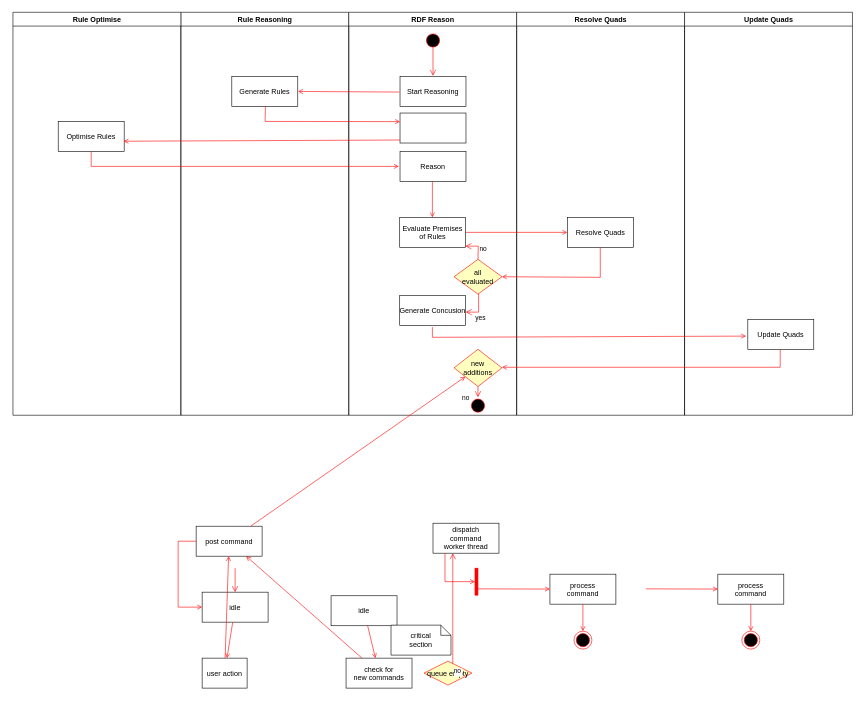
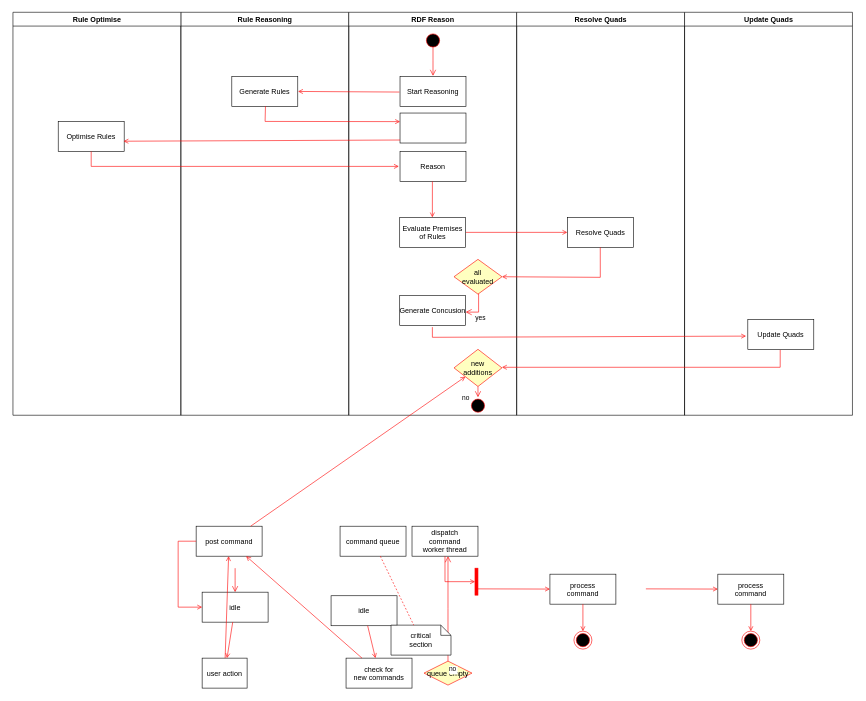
  <mxCell id="0" />
  <mxCell id="1" parent="0" />
  <mxCell id="2" value="" style="edgeStyle=elbowEdgeStyle;elbow=horizontal;verticalAlign=bottom;endArrow=open;endSize=8;strokeColor=#FF0000;endFill=1;rounded=0;exitX=0.5;exitY=1;exitDx=0;exitDy=0;" parent="1" edge="1"><mxGeometry x="450" y="674" as="geometry"><mxPoint x="721" y="126" as="targetPoint" /><mxPoint x="721" y="76" as="sourcePoint" /></mxGeometry></mxCell>
  <mxCell id="3" value="Rule Reasoning" style="swimlane;whiteSpace=wrap" parent="1" vertex="1"><mxGeometry x="300.5" y="20" width="280" height="672" as="geometry" /></mxCell>
  <mxCell id="4" value="Generate Rules" style="" vertex="1" parent="3"><mxGeometry x="85" y="107" width="110" height="50" as="geometry" /></mxCell>
  <mxCell id="5" value="RDF Reason" style="swimlane;whiteSpace=wrap" parent="1" vertex="1"><mxGeometry x="580.5" y="20" width="280" height="672" as="geometry" /></mxCell>
  <mxCell id="6" value="" style="ellipse;shape=startState;fillColor=#000000;strokeColor=#ff0000;" parent="5" vertex="1"><mxGeometry x="125.5" y="32" width="30" height="30" as="geometry" /></mxCell>
  <mxCell id="7" value="Start Reasoning" style="" vertex="1" parent="5"><mxGeometry x="85.5" y="107" width="110" height="50" as="geometry" /></mxCell>
  <mxCell id="8" value="" style="endArrow=open;strokeColor=#FF0000;endFill=1;rounded=0;exitX=-0.009;exitY=0.52;exitDx=0;exitDy=0;exitPerimeter=0;" edge="1" parent="5" source="7"><mxGeometry relative="1" as="geometry"><mxPoint x="75.5" y="452" as="sourcePoint" /><mxPoint x="-84.5" y="132" as="targetPoint" /></mxGeometry></mxCell>
  <mxCell id="9" value="" style="" vertex="1" parent="5"><mxGeometry x="85.5" y="168" width="110" height="50" as="geometry" /></mxCell>
  <mxCell id="10" value="Reason" style="" vertex="1" parent="5"><mxGeometry x="85.5" y="232" width="110" height="50" as="geometry" /></mxCell>
  <mxCell id="11" value="Evaluate Premises&#10;of Rules" style="" vertex="1" parent="5"><mxGeometry x="85" y="342" width="110" height="50" as="geometry" /></mxCell>
  <mxCell id="12" value="" style="endArrow=open;strokeColor=#FF0000;endFill=1;rounded=0;entryX=0.495;entryY=0;entryDx=0;entryDy=0;entryPerimeter=0;" edge="1" parent="5" target="11"><mxGeometry relative="1" as="geometry"><mxPoint x="139.5" y="282" as="sourcePoint" /><mxPoint x="93.52" y="267" as="targetPoint" /><Array as="points" /></mxGeometry></mxCell>
  <mxCell id="13" value="all&#10;evaluated" style="rhombus;fillColor=#ffffc0;strokeColor=#ff0000;" vertex="1" parent="5"><mxGeometry x="175.5" y="412" width="80" height="58" as="geometry" /></mxCell>
- <mxCell id="14" value="no" style="edgeStyle=elbowEdgeStyle;elbow=horizontal;align=left;verticalAlign=top;endArrow=open;endSize=8;strokeColor=#FF0000;endFill=1;rounded=0;exitX=0.5;exitY=0;exitDx=0;exitDy=0;entryX=0.995;entryY=0.96;entryDx=0;entryDy=0;entryPerimeter=0;" edge="1" parent="5" source="13" target="11"><mxGeometry x="0.022" y="-8" relative="1" as="geometry"><mxPoint x="205.5" y="392" as="targetPoint" /><mxPoint x="139.5" y="442" as="sourcePoint" /><Array as="points"><mxPoint x="216" y="382" /></Array><mxPoint x="1" as="offset" /></mxGeometry></mxCell>
  <mxCell id="15" value="Generate Concusion" style="" vertex="1" parent="5"><mxGeometry x="85" y="472" width="110" height="50" as="geometry" /></mxCell>
  <mxCell id="16" value="yes" style="edgeStyle=elbowEdgeStyle;elbow=horizontal;align=left;verticalAlign=top;endArrow=open;endSize=8;strokeColor=#FF0000;endFill=1;rounded=0;exitX=0.5;exitY=1;exitDx=0;exitDy=0;entryX=0.995;entryY=0.96;entryDx=0;entryDy=0;entryPerimeter=0;" edge="1" parent="5" source="13"><mxGeometry x="0.022" y="-8" relative="1" as="geometry"><mxPoint x="195.0" y="500" as="targetPoint" /><mxPoint x="216.05" y="522" as="sourcePoint" /><Array as="points"><mxPoint x="216.55" y="492" /></Array><mxPoint x="1" as="offset" /></mxGeometry></mxCell>
  <mxCell id="17" value="new&#10;additions" style="rhombus;fillColor=#ffffc0;strokeColor=#ff0000;" vertex="1" parent="5"><mxGeometry x="175.5" y="562" width="80" height="62" as="geometry" /></mxCell>
  <mxCell id="18" value="" style="ellipse;shape=startState;fillColor=#000000;strokeColor=#ff0000;" parent="5" vertex="1"><mxGeometry x="200.5" y="641" width="30" height="30" as="geometry" /></mxCell>
  <mxCell id="19" value="Rule Optimise" style="swimlane;whiteSpace=wrap;startSize=23;" parent="1" vertex="1"><mxGeometry x="20.5" y="20" width="280" height="672" as="geometry"><mxRectangle x="724.5" y="128" width="80" height="23" as="alternateBounds" /></mxGeometry></mxCell>
  <mxCell id="20" value="Optimise Rules" style="" vertex="1" parent="19"><mxGeometry x="75.5" y="182" width="110" height="50" as="geometry" /></mxCell>
  <mxCell id="21" value="Resolve Quads" style="swimlane;whiteSpace=wrap" vertex="1" parent="1"><mxGeometry x="860.5" y="20" width="280" height="672" as="geometry"><mxRectangle x="724.5" y="128" width="80" height="23" as="alternateBounds" /></mxGeometry></mxCell>
  <mxCell id="22" value="Resolve Quads" style="" vertex="1" parent="21"><mxGeometry x="85" y="342" width="110" height="50" as="geometry" /></mxCell>
  <mxCell id="23" value="" style="edgeStyle=elbowEdgeStyle;elbow=horizontal;verticalAlign=bottom;endArrow=open;endSize=8;strokeColor=#FF0000;endFill=1;rounded=0" parent="1" target="24" edge="1"><mxGeometry x="240" y="1025" as="geometry"><mxPoint x="391" y="987" as="targetPoint" /><mxPoint x="391" y="947" as="sourcePoint" /></mxGeometry></mxCell>
  <mxCell id="24" value="idle" style="" parent="1" vertex="1"><mxGeometry x="336" y="987" width="110" height="50" as="geometry" /></mxCell>
  <mxCell id="25" value="user action" style="" parent="1" vertex="1"><mxGeometry x="336" y="1097" width="75" height="50" as="geometry" /></mxCell>
  <mxCell id="26" value="" style="endArrow=open;strokeColor=#FF0000;endFill=1;rounded=0" parent="1" source="24" target="25" edge="1"><mxGeometry relative="1" as="geometry" /></mxCell>
  <mxCell id="27" value="post command" style="" parent="1" vertex="1"><mxGeometry x="326" y="877" width="110" height="50" as="geometry" /></mxCell>
  <mxCell id="28" value="" style="endArrow=open;strokeColor=#FF0000;endFill=1;rounded=0" parent="1" source="25" target="27" edge="1"><mxGeometry relative="1" as="geometry" /></mxCell>
  <mxCell id="29" value="" style="edgeStyle=elbowEdgeStyle;elbow=horizontal;strokeColor=#FF0000;endArrow=open;endFill=1;rounded=0" parent="1" source="27" target="24" edge="1"><mxGeometry width="100" height="100" relative="1" as="geometry"><mxPoint x="426" y="842" as="sourcePoint" /><mxPoint x="526" y="742" as="targetPoint" /><Array as="points"><mxPoint x="296" y="802" /></Array></mxGeometry></mxCell>
  <mxCell id="30" value="idle" style="" parent="1" vertex="1"><mxGeometry x="551" y="993" width="110" height="50" as="geometry" /></mxCell>
  <mxCell id="31" value="check for &#10;new commands" style="" parent="1" vertex="1"><mxGeometry x="576" y="1097" width="110" height="50" as="geometry" /></mxCell>
  <mxCell id="32" value="" style="endArrow=open;strokeColor=#FF0000;endFill=1;rounded=0" parent="1" source="30" target="31" edge="1"><mxGeometry relative="1" as="geometry" /></mxCell>
+ <mxCell id="33" value="command queue" style="" parent="1" vertex="1"><mxGeometry x="566" y="877" width="110" height="50" as="geometry" /></mxCell>
  <mxCell id="34" value="queue empty" style="rhombus;fillColor=#ffffc0;strokeColor=#ff0000;" parent="1" vertex="1"><mxGeometry x="706" y="1102" width="80" height="40" as="geometry" /></mxCell>
  <mxCell id="35" value="no" style="edgeStyle=elbowEdgeStyle;elbow=horizontal;align=left;verticalAlign=top;endArrow=open;endSize=8;strokeColor=#FF0000;endFill=1;rounded=0" parent="1" source="34" target="37" edge="1"><mxGeometry x="-1" relative="1" as="geometry"><mxPoint x="736" y="857" as="targetPoint" /></mxGeometry></mxCell>
  <mxCell id="36" value="" style="endArrow=open;strokeColor=#FF0000;endFill=1;rounded=0;" parent="1" source="31" target="27" edge="1"><mxGeometry relative="1" as="geometry" /></mxCell>
- <mxCell id="37" value="dispatch&#10;command&#10;worker thread" style="" parent="1" vertex="1"><mxGeometry x="721" y="872" width="110" height="50" as="geometry" /></mxCell>
+ <mxCell id="37" value="dispatch&#10;command&#10;worker thread" style="" parent="1" vertex="1"><mxGeometry x="686" y="877" width="110" height="50" as="geometry" /></mxCell>
  <mxCell id="38" value="critical&#10;section" style="shape=note;whiteSpace=wrap;size=17" parent="1" vertex="1"><mxGeometry x="651" y="1042" width="100" height="50" as="geometry" /></mxCell>
+ <mxCell id="39" value="" style="endArrow=none;strokeColor=#FF0000;endFill=0;rounded=0;dashed=1" parent="1" source="33" target="38" edge="1"><mxGeometry relative="1" as="geometry" /></mxCell>
  <mxCell id="40" value="" style="whiteSpace=wrap;strokeColor=#FF0000;fillColor=#FF0000" parent="1" vertex="1"><mxGeometry x="791" y="947" width="5" height="45" as="geometry" /></mxCell>
  <mxCell id="41" value="" style="edgeStyle=elbowEdgeStyle;elbow=horizontal;entryX=0;entryY=0.5;strokeColor=#FF0000;endArrow=open;endFill=1;rounded=0" parent="1" source="37" target="40" edge="1"><mxGeometry width="100" height="100" relative="1" as="geometry"><mxPoint x="606" y="1032" as="sourcePoint" /><mxPoint x="706" y="932" as="targetPoint" /><Array as="points"><mxPoint x="741" y="952" /></Array></mxGeometry></mxCell>
  <mxCell id="42" value="process&#10;command" style="" parent="1" vertex="1"><mxGeometry x="916" y="957" width="110" height="50" as="geometry" /></mxCell>
  <mxCell id="43" value="" style="edgeStyle=none;strokeColor=#FF0000;endArrow=open;endFill=1;rounded=0" parent="1" target="42" edge="1"><mxGeometry width="100" height="100" relative="1" as="geometry"><mxPoint x="796" y="981.5" as="sourcePoint" /><mxPoint x="916" y="981.5" as="targetPoint" /></mxGeometry></mxCell>
  <mxCell id="44" value="" style="ellipse;shape=endState;fillColor=#000000;strokeColor=#ff0000" parent="1" vertex="1"><mxGeometry x="956" y="1052" width="30" height="30" as="geometry" /></mxCell>
  <mxCell id="45" value="" style="endArrow=open;strokeColor=#FF0000;endFill=1;rounded=0" parent="1" source="42" target="44" edge="1"><mxGeometry relative="1" as="geometry" /></mxCell>
  <mxCell id="46" value="" style="endArrow=open;strokeColor=#FF0000;endFill=1;rounded=0;" parent="1" source="27" target="17" edge="1"><mxGeometry relative="1" as="geometry" /></mxCell>
  <mxCell id="47" value="process&#10;command" style="" vertex="1" parent="1"><mxGeometry x="1196" y="957" width="110" height="50" as="geometry" /></mxCell>
  <mxCell id="48" value="" style="edgeStyle=none;strokeColor=#FF0000;endArrow=open;endFill=1;rounded=0" edge="1" parent="1" target="47"><mxGeometry width="100" height="100" relative="1" as="geometry"><mxPoint x="1076" y="981.5" as="sourcePoint" /><mxPoint x="1196" y="981.5" as="targetPoint" /></mxGeometry></mxCell>
  <mxCell id="49" value="" style="ellipse;shape=endState;fillColor=#000000;strokeColor=#ff0000" vertex="1" parent="1"><mxGeometry x="1236" y="1052" width="30" height="30" as="geometry" /></mxCell>
  <mxCell id="50" value="" style="endArrow=open;strokeColor=#FF0000;endFill=1;rounded=0" edge="1" parent="1" source="47" target="49"><mxGeometry relative="1" as="geometry" /></mxCell>
  <mxCell id="51" value="" style="endArrow=open;strokeColor=#FF0000;endFill=1;rounded=0;entryX=0;entryY=0.286;entryDx=0;entryDy=0;entryPerimeter=0;exitX=0.51;exitY=0.994;exitDx=0;exitDy=0;exitPerimeter=0;" edge="1" parent="1" source="4" target="9"><mxGeometry relative="1" as="geometry"><mxPoint x="441" y="182" as="sourcePoint" /><mxPoint x="666" y="212" as="targetPoint" /><Array as="points"><mxPoint x="441" y="202" /></Array></mxGeometry></mxCell>
  <mxCell id="52" value="" style="endArrow=open;strokeColor=#FF0000;endFill=1;rounded=0;entryX=0.991;entryY=0.66;entryDx=0;entryDy=0;entryPerimeter=0;" edge="1" parent="1" target="20"><mxGeometry relative="1" as="geometry"><mxPoint x="666" y="233" as="sourcePoint" /><mxPoint x="206" y="225" as="targetPoint" /></mxGeometry></mxCell>
  <mxCell id="53" value="" style="endArrow=open;strokeColor=#FF0000;endFill=1;rounded=0;entryX=-0.018;entryY=0.5;entryDx=0;entryDy=0;entryPerimeter=0;" edge="1" parent="1" target="10"><mxGeometry relative="1" as="geometry"><mxPoint x="151" y="252" as="sourcePoint" /><mxPoint x="656" y="272" as="targetPoint" /><Array as="points"><mxPoint x="151" y="277" /></Array></mxGeometry></mxCell>
  <mxCell id="54" value="Update Quads" style="swimlane;whiteSpace=wrap" vertex="1" parent="1"><mxGeometry x="1140.5" y="20" width="280" height="672" as="geometry"><mxRectangle x="724.5" y="128" width="80" height="23" as="alternateBounds" /></mxGeometry></mxCell>
  <mxCell id="55" value="Update Quads" style="" vertex="1" parent="54"><mxGeometry x="105.5" y="512" width="110" height="50" as="geometry" /></mxCell>
  <mxCell id="56" value="" style="endArrow=open;strokeColor=#FF0000;endFill=1;rounded=0;entryX=-0.005;entryY=0.5;entryDx=0;entryDy=0;entryPerimeter=0;exitX=1.005;exitY=0.5;exitDx=0;exitDy=0;exitPerimeter=0;" edge="1" parent="1" source="11" target="22"><mxGeometry relative="1" as="geometry"><mxPoint x="730" y="312" as="sourcePoint" /><mxPoint x="729.95" y="372" as="targetPoint" /><Array as="points" /></mxGeometry></mxCell>
  <mxCell id="57" value="" style="endArrow=open;strokeColor=#FF0000;endFill=1;rounded=0;exitX=0.495;exitY=1;exitDx=0;exitDy=0;exitPerimeter=0;entryX=1;entryY=0.5;entryDx=0;entryDy=0;" edge="1" parent="1" source="22" target="13"><mxGeometry relative="1" as="geometry"><mxPoint x="786.05" y="397" as="sourcePoint" /><mxPoint x="836" y="452" as="targetPoint" /><Array as="points"><mxPoint x="1000" y="462" /></Array></mxGeometry></mxCell>
  <mxCell id="58" value="" style="endArrow=open;strokeColor=#FF0000;endFill=1;rounded=0;exitX=0.495;exitY=1.06;exitDx=0;exitDy=0;exitPerimeter=0;entryX=-0.027;entryY=0.56;entryDx=0;entryDy=0;entryPerimeter=0;" edge="1" parent="1" source="15" target="55"><mxGeometry relative="1" as="geometry"><mxPoint x="786.05" y="397" as="sourcePoint" /><mxPoint x="1236" y="562" as="targetPoint" /><Array as="points"><mxPoint x="720" y="562" /></Array></mxGeometry></mxCell>
  <mxCell id="59" value="" style="endArrow=open;strokeColor=#FF0000;endFill=1;rounded=0;exitX=0.491;exitY=1.02;exitDx=0;exitDy=0;exitPerimeter=0;" edge="1" parent="1" source="55"><mxGeometry relative="1" as="geometry"><mxPoint x="706" y="672" as="sourcePoint" /><mxPoint x="836" y="612" as="targetPoint" /><Array as="points"><mxPoint x="1300" y="612" /></Array></mxGeometry></mxCell>
  <mxCell id="60" value="no" style="edgeStyle=elbowEdgeStyle;elbow=horizontal;verticalAlign=bottom;endArrow=open;endSize=8;strokeColor=#FF0000;endFill=1;rounded=0;exitX=0.5;exitY=1;exitDx=0;exitDy=0;" edge="1" parent="1" source="17"><mxGeometry as="geometry"><mxPoint x="796" y="662" as="targetPoint" /><mxPoint x="731" y="86" as="sourcePoint" /><mxPoint x="-20" y="19" as="offset" /></mxGeometry></mxCell>
